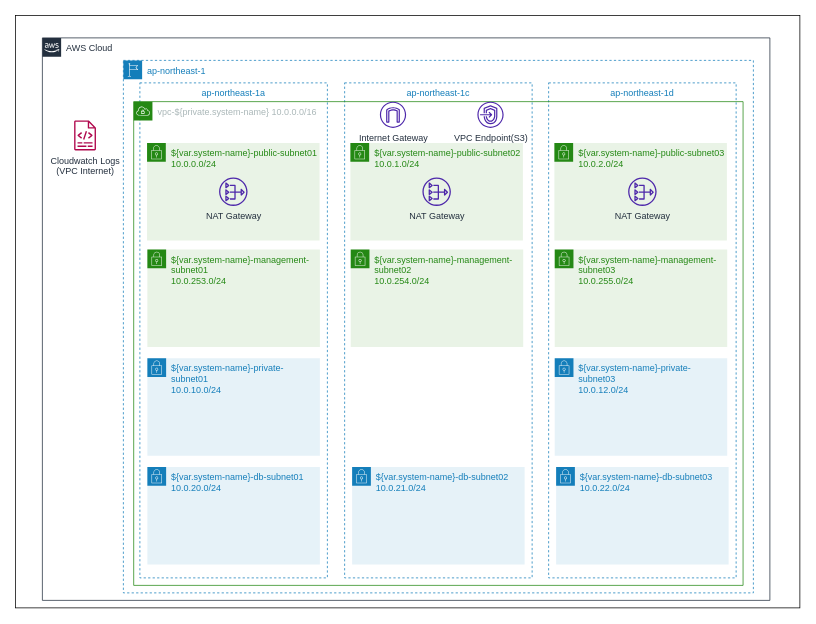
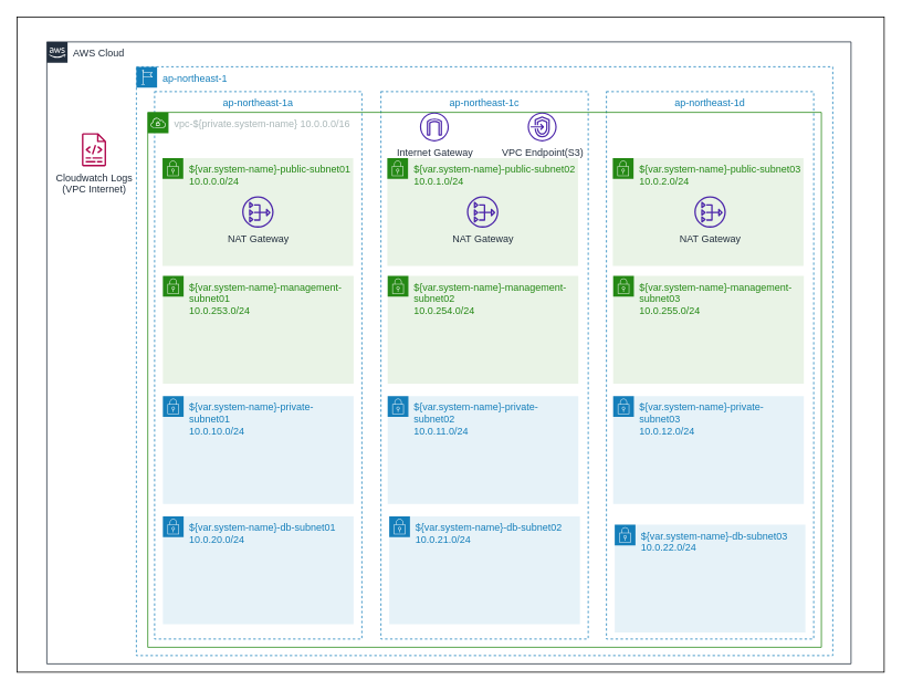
  <mxCell id="0" />
  <mxCell id="1" parent="0" />
  <mxCell id="2" value="" style="rounded=0;whiteSpace=wrap;html=1;" parent="1" vertex="1"><mxGeometry x="20" y="20" width="1046" height="790" as="geometry" /></mxCell>
  <mxCell id="3" value="AWS Cloud" style="points=[[0,0],[0.25,0],[0.5,0],[0.75,0],[1,0],[1,0.25],[1,0.5],[1,0.75],[1,1],[0.75,1],[0.5,1],[0.25,1],[0,1],[0,0.75],[0,0.5],[0,0.25]];outlineConnect=0;gradientColor=none;html=1;whiteSpace=wrap;fontSize=12;fontStyle=0;container=1;pointerEvents=0;collapsible=0;recursiveResize=0;shape=mxgraph.aws4.group;grIcon=mxgraph.aws4.group_aws_cloud_alt;strokeColor=#232F3E;fillColor=none;verticalAlign=top;align=left;spacingLeft=30;fontColor=#232F3E;dashed=0;" parent="1" vertex="1"><mxGeometry x="56" y="50" width="970" height="750" as="geometry" /></mxCell>
  <mxCell id="4" value="ap-northeast-1" style="points=[[0,0],[0.25,0],[0.5,0],[0.75,0],[1,0],[1,0.25],[1,0.5],[1,0.75],[1,1],[0.75,1],[0.5,1],[0.25,1],[0,1],[0,0.75],[0,0.5],[0,0.25]];outlineConnect=0;gradientColor=none;html=1;whiteSpace=wrap;fontSize=12;fontStyle=0;container=1;pointerEvents=0;collapsible=0;recursiveResize=0;shape=mxgraph.aws4.group;grIcon=mxgraph.aws4.group_region;strokeColor=#147EBA;fillColor=none;verticalAlign=top;align=left;spacingLeft=30;fontColor=#147EBA;dashed=1;" parent="3" vertex="1"><mxGeometry x="108" y="30" width="840" height="710" as="geometry" /></mxCell>
  <mxCell id="5" value="ap-northeast-1a" style="fillColor=none;strokeColor=#147EBA;dashed=1;verticalAlign=top;fontStyle=0;fontColor=#147EBA;" parent="4" vertex="1"><mxGeometry x="22" y="30" width="250" height="660" as="geometry" /></mxCell>
  <mxCell id="6" value="ap-northeast-1c" style="fillColor=none;strokeColor=#147EBA;dashed=1;verticalAlign=top;fontStyle=0;fontColor=#147EBA;" parent="4" vertex="1"><mxGeometry x="295" y="30" width="250" height="660" as="geometry" /></mxCell>
  <mxCell id="7" value="ap-northeast-1d" style="fillColor=none;strokeColor=#147EBA;dashed=1;verticalAlign=top;fontStyle=0;fontColor=#147EBA;" parent="4" vertex="1"><mxGeometry x="567" y="30" width="250" height="660" as="geometry" /></mxCell>
  <mxCell id="8" value="vpc-${private.system-name} 10.0.0.0/16" style="points=[[0,0],[0.25,0],[0.5,0],[0.75,0],[1,0],[1,0.25],[1,0.5],[1,0.75],[1,1],[0.75,1],[0.5,1],[0.25,1],[0,1],[0,0.75],[0,0.5],[0,0.25]];outlineConnect=0;gradientColor=none;html=1;whiteSpace=wrap;fontSize=12;fontStyle=0;container=1;pointerEvents=0;collapsible=0;recursiveResize=0;shape=mxgraph.aws4.group;grIcon=mxgraph.aws4.group_vpc;strokeColor=#248814;fillColor=none;verticalAlign=top;align=left;spacingLeft=30;fontColor=#AAB7B8;dashed=0;" parent="4" vertex="1"><mxGeometry x="13.75" y="55" width="812.5" height="645" as="geometry" /></mxCell>
+ <mxCell id="9" value="${var.system-name}-private-subnet02&lt;br&gt;10.0.11.0/24" style="points=[[0,0],[0.25,0],[0.5,0],[0.75,0],[1,0],[1,0.25],[1,0.5],[1,0.75],[1,1],[0.75,1],[0.5,1],[0.25,1],[0,1],[0,0.75],[0,0.5],[0,0.25]];outlineConnect=0;gradientColor=none;html=1;whiteSpace=wrap;fontSize=12;fontStyle=0;container=1;pointerEvents=0;collapsible=0;recursiveResize=0;shape=mxgraph.aws4.group;grIcon=mxgraph.aws4.group_security_group;grStroke=0;strokeColor=#147EBA;fillColor=#E6F2F8;verticalAlign=top;align=left;spacingLeft=30;fontColor=#147EBA;dashed=0;" parent="8" vertex="1"><mxGeometry x="289.38" y="342" width="230" height="130" as="geometry" /></mxCell>
  <mxCell id="10" value="${var.system-name}-db-subnet02&lt;br&gt;10.0.21.0/24" style="points=[[0,0],[0.25,0],[0.5,0],[0.75,0],[1,0],[1,0.25],[1,0.5],[1,0.75],[1,1],[0.75,1],[0.5,1],[0.25,1],[0,1],[0,0.75],[0,0.5],[0,0.25]];outlineConnect=0;gradientColor=none;html=1;whiteSpace=wrap;fontSize=12;fontStyle=0;container=1;pointerEvents=0;collapsible=0;recursiveResize=0;shape=mxgraph.aws4.group;grIcon=mxgraph.aws4.group_security_group;grStroke=0;strokeColor=#147EBA;fillColor=#E6F2F8;verticalAlign=top;align=left;spacingLeft=30;fontColor=#147EBA;dashed=0;" parent="8" vertex="1"><mxGeometry x="291.25" y="487" width="230" height="130" as="geometry" /></mxCell>
  <mxCell id="11" value="${var.system-name}-management-subnet02&lt;br&gt;10.0.254.0/24" style="points=[[0,0],[0.25,0],[0.5,0],[0.75,0],[1,0],[1,0.25],[1,0.5],[1,0.75],[1,1],[0.75,1],[0.5,1],[0.25,1],[0,1],[0,0.75],[0,0.5],[0,0.25]];outlineConnect=0;gradientColor=none;html=1;whiteSpace=wrap;fontSize=12;fontStyle=0;container=1;pointerEvents=0;collapsible=0;recursiveResize=0;shape=mxgraph.aws4.group;grIcon=mxgraph.aws4.group_security_group;grStroke=0;strokeColor=#248814;fillColor=#E9F3E6;verticalAlign=top;align=left;spacingLeft=30;fontColor=#248814;dashed=0;rotation=0;" parent="8" vertex="1"><mxGeometry x="289.38" y="197" width="230" height="130" as="geometry" /></mxCell>
  <mxCell id="12" value="${var.system-name}-management-subnet03&lt;br&gt;10.0.255.0/24" style="points=[[0,0],[0.25,0],[0.5,0],[0.75,0],[1,0],[1,0.25],[1,0.5],[1,0.75],[1,1],[0.75,1],[0.5,1],[0.25,1],[0,1],[0,0.75],[0,0.5],[0,0.25]];outlineConnect=0;gradientColor=none;html=1;whiteSpace=wrap;fontSize=12;fontStyle=0;container=1;pointerEvents=0;collapsible=0;recursiveResize=0;shape=mxgraph.aws4.group;grIcon=mxgraph.aws4.group_security_group;grStroke=0;strokeColor=#248814;fillColor=#E9F3E6;verticalAlign=top;align=left;spacingLeft=30;fontColor=#248814;dashed=0;rotation=0;" parent="8" vertex="1"><mxGeometry x="561.37" y="197" width="230" height="130" as="geometry" /></mxCell>
  <mxCell id="13" value="${var.system-name}-private-subnet03&lt;br&gt;10.0.12.0/24" style="points=[[0,0],[0.25,0],[0.5,0],[0.75,0],[1,0],[1,0.25],[1,0.5],[1,0.75],[1,1],[0.75,1],[0.5,1],[0.25,1],[0,1],[0,0.75],[0,0.5],[0,0.25]];outlineConnect=0;gradientColor=none;html=1;whiteSpace=wrap;fontSize=12;fontStyle=0;container=1;pointerEvents=0;collapsible=0;recursiveResize=0;shape=mxgraph.aws4.group;grIcon=mxgraph.aws4.group_security_group;grStroke=0;strokeColor=#147EBA;fillColor=#E6F2F8;verticalAlign=top;align=left;spacingLeft=30;fontColor=#147EBA;dashed=0;" parent="8" vertex="1"><mxGeometry x="561.37" y="342" width="230" height="130" as="geometry" /></mxCell>
- <mxCell id="14" value="${var.system-name}-db-subnet03&lt;br&gt;10.0.22.0/24" style="points=[[0,0],[0.25,0],[0.5,0],[0.75,0],[1,0],[1,0.25],[1,0.5],[1,0.75],[1,1],[0.75,1],[0.5,1],[0.25,1],[0,1],[0,0.75],[0,0.5],[0,0.25]];outlineConnect=0;gradientColor=none;html=1;whiteSpace=wrap;fontSize=12;fontStyle=0;container=1;pointerEvents=0;collapsible=0;recursiveResize=0;shape=mxgraph.aws4.group;grIcon=mxgraph.aws4.group_security_group;grStroke=0;strokeColor=#147EBA;fillColor=#E6F2F8;verticalAlign=top;align=left;spacingLeft=30;fontColor=#147EBA;dashed=0;" parent="8" vertex="1"><mxGeometry x="563.25" y="487" width="230" height="130" as="geometry" /></mxCell>
+ <mxCell id="14" value="${var.system-name}-db-subnet03&lt;br&gt;10.0.22.0/24" style="points=[[0,0],[0.25,0],[0.5,0],[0.75,0],[1,0],[1,0.25],[1,0.5],[1,0.75],[1,1],[0.75,1],[0.5,1],[0.25,1],[0,1],[0,0.75],[0,0.5],[0,0.25]];outlineConnect=0;gradientColor=none;html=1;whiteSpace=wrap;fontSize=12;fontStyle=0;container=1;pointerEvents=0;collapsible=0;recursiveResize=0;shape=mxgraph.aws4.group;grIcon=mxgraph.aws4.group_security_group;grStroke=0;strokeColor=#147EBA;fillColor=#E6F2F8;verticalAlign=top;align=left;spacingLeft=30;fontColor=#147EBA;dashed=0;" parent="8" vertex="1"><mxGeometry x="563.25" y="497" width="230" height="130" as="geometry" /></mxCell>
  <mxCell id="15" value="Internet Gateway" style="sketch=0;outlineConnect=0;fontColor=#232F3E;gradientColor=none;fillColor=#4D27AA;strokeColor=none;dashed=0;verticalLabelPosition=bottom;verticalAlign=top;align=center;html=1;fontSize=12;fontStyle=0;aspect=fixed;pointerEvents=1;shape=mxgraph.aws4.internet_gateway;" parent="8" vertex="1"><mxGeometry x="328.25" width="35" height="35" as="geometry" /></mxCell>
  <mxCell id="16" value="${var.system-name}-public-subnet02&lt;br&gt;10.0.1.0/24" style="points=[[0,0],[0.25,0],[0.5,0],[0.75,0],[1,0],[1,0.25],[1,0.5],[1,0.75],[1,1],[0.75,1],[0.5,1],[0.25,1],[0,1],[0,0.75],[0,0.5],[0,0.25]];outlineConnect=0;gradientColor=none;html=1;whiteSpace=wrap;fontSize=12;fontStyle=0;container=1;pointerEvents=0;collapsible=0;recursiveResize=0;shape=mxgraph.aws4.group;grIcon=mxgraph.aws4.group_security_group;grStroke=0;strokeColor=#248814;fillColor=#E9F3E6;verticalAlign=top;align=left;spacingLeft=30;fontColor=#248814;dashed=0;rotation=0;" parent="8" vertex="1"><mxGeometry x="288.95" y="55" width="230" height="130" as="geometry" /></mxCell>
  <mxCell id="17" value="NAT Gateway" style="sketch=0;outlineConnect=0;fontColor=#232F3E;gradientColor=none;fillColor=#4D27AA;strokeColor=none;dashed=0;verticalLabelPosition=bottom;verticalAlign=top;align=center;html=1;fontSize=12;fontStyle=0;aspect=fixed;pointerEvents=1;shape=mxgraph.aws4.nat_gateway;" vertex="1" parent="16"><mxGeometry x="96.0" y="46" width="38" height="38" as="geometry" /></mxCell>
  <mxCell id="18" value="${var.system-name}-public-subnet03&lt;br&gt;10.0.2.0/24" style="points=[[0,0],[0.25,0],[0.5,0],[0.75,0],[1,0],[1,0.25],[1,0.5],[1,0.75],[1,1],[0.75,1],[0.5,1],[0.25,1],[0,1],[0,0.75],[0,0.5],[0,0.25]];outlineConnect=0;gradientColor=none;html=1;whiteSpace=wrap;fontSize=12;fontStyle=0;container=1;pointerEvents=0;collapsible=0;recursiveResize=0;shape=mxgraph.aws4.group;grIcon=mxgraph.aws4.group_security_group;grStroke=0;strokeColor=#248814;fillColor=#E9F3E6;verticalAlign=top;align=left;spacingLeft=30;fontColor=#248814;dashed=0;rotation=0;" parent="8" vertex="1"><mxGeometry x="560.94" y="55" width="230" height="130" as="geometry" /></mxCell>
  <mxCell id="19" value="NAT Gateway" style="sketch=0;outlineConnect=0;fontColor=#232F3E;gradientColor=none;fillColor=#4D27AA;strokeColor=none;dashed=0;verticalLabelPosition=bottom;verticalAlign=top;align=center;html=1;fontSize=12;fontStyle=0;aspect=fixed;pointerEvents=1;shape=mxgraph.aws4.nat_gateway;" vertex="1" parent="18"><mxGeometry x="98.31" y="46" width="38" height="38" as="geometry" /></mxCell>
  <mxCell id="20" value="${var.system-name}-public-subnet01&lt;br&gt;10.0.0.0/24" style="points=[[0,0],[0.25,0],[0.5,0],[0.75,0],[1,0],[1,0.25],[1,0.5],[1,0.75],[1,1],[0.75,1],[0.5,1],[0.25,1],[0,1],[0,0.75],[0,0.5],[0,0.25]];outlineConnect=0;gradientColor=none;html=1;whiteSpace=wrap;fontSize=12;fontStyle=0;container=1;pointerEvents=0;collapsible=0;recursiveResize=0;shape=mxgraph.aws4.group;grIcon=mxgraph.aws4.group_security_group;grStroke=0;strokeColor=#248814;fillColor=#E9F3E6;verticalAlign=top;align=left;spacingLeft=30;fontColor=#248814;dashed=0;rotation=0;" parent="8" vertex="1"><mxGeometry x="17.82" y="55" width="230" height="130" as="geometry" /></mxCell>
  <mxCell id="21" value="NAT Gateway" style="sketch=0;outlineConnect=0;fontColor=#232F3E;gradientColor=none;fillColor=#4D27AA;strokeColor=none;dashed=0;verticalLabelPosition=bottom;verticalAlign=top;align=center;html=1;fontSize=12;fontStyle=0;aspect=fixed;pointerEvents=1;shape=mxgraph.aws4.nat_gateway;" parent="20" vertex="1"><mxGeometry x="96" y="46" width="38" height="38" as="geometry" /></mxCell>
  <mxCell id="22" value="${var.system-name}-management-subnet01&lt;br&gt;10.0.253.0/24" style="points=[[0,0],[0.25,0],[0.5,0],[0.75,0],[1,0],[1,0.25],[1,0.5],[1,0.75],[1,1],[0.75,1],[0.5,1],[0.25,1],[0,1],[0,0.75],[0,0.5],[0,0.25]];outlineConnect=0;gradientColor=none;html=1;whiteSpace=wrap;fontSize=12;fontStyle=0;container=1;pointerEvents=0;collapsible=0;recursiveResize=0;shape=mxgraph.aws4.group;grIcon=mxgraph.aws4.group_security_group;grStroke=0;strokeColor=#248814;fillColor=#E9F3E6;verticalAlign=top;align=left;spacingLeft=30;fontColor=#248814;dashed=0;rotation=0;" parent="4" vertex="1"><mxGeometry x="32" y="252" width="230" height="130" as="geometry" /></mxCell>
  <mxCell id="23" value="${var.system-name}-db-subnet01&lt;br&gt;10.0.20.0/24" style="points=[[0,0],[0.25,0],[0.5,0],[0.75,0],[1,0],[1,0.25],[1,0.5],[1,0.75],[1,1],[0.75,1],[0.5,1],[0.25,1],[0,1],[0,0.75],[0,0.5],[0,0.25]];outlineConnect=0;gradientColor=none;html=1;whiteSpace=wrap;fontSize=12;fontStyle=0;container=1;pointerEvents=0;collapsible=0;recursiveResize=0;shape=mxgraph.aws4.group;grIcon=mxgraph.aws4.group_security_group;grStroke=0;strokeColor=#147EBA;fillColor=#E6F2F8;verticalAlign=top;align=left;spacingLeft=30;fontColor=#147EBA;dashed=0;" parent="4" vertex="1"><mxGeometry x="32" y="542" width="230" height="130" as="geometry" /></mxCell>
  <mxCell id="24" value="${var.system-name}-private-subnet01&lt;br&gt;10.0.10.0/24" style="points=[[0,0],[0.25,0],[0.5,0],[0.75,0],[1,0],[1,0.25],[1,0.5],[1,0.75],[1,1],[0.75,1],[0.5,1],[0.25,1],[0,1],[0,0.75],[0,0.5],[0,0.25]];outlineConnect=0;gradientColor=none;html=1;whiteSpace=wrap;fontSize=12;fontStyle=0;container=1;pointerEvents=0;collapsible=0;recursiveResize=0;shape=mxgraph.aws4.group;grIcon=mxgraph.aws4.group_security_group;grStroke=0;strokeColor=#147EBA;fillColor=#E6F2F8;verticalAlign=top;align=left;spacingLeft=30;fontColor=#147EBA;dashed=0;" parent="4" vertex="1"><mxGeometry x="32" y="397" width="230" height="130" as="geometry" /></mxCell>
  <mxCell id="25" value="VPC Endpoint(S3)" style="sketch=0;outlineConnect=0;fontColor=#232F3E;gradientColor=none;fillColor=#4D27AA;strokeColor=none;dashed=0;verticalLabelPosition=bottom;verticalAlign=top;align=center;html=1;fontSize=12;fontStyle=0;aspect=fixed;pointerEvents=1;shape=mxgraph.aws4.endpoints;rotation=0;" parent="4" vertex="1"><mxGeometry x="472" y="55" width="35" height="35" as="geometry" /></mxCell>
  <mxCell id="26" value="Cloudwatch Logs&lt;br&gt;(VPC Internet)" style="sketch=0;outlineConnect=0;fontColor=#232F3E;gradientColor=none;fillColor=#B0084D;strokeColor=none;dashed=0;verticalLabelPosition=bottom;verticalAlign=top;align=center;html=1;fontSize=12;fontStyle=0;aspect=fixed;pointerEvents=1;shape=mxgraph.aws4.logs;" parent="3" vertex="1"><mxGeometry x="30" y="110" width="53.79" height="40" as="geometry" /></mxCell>
